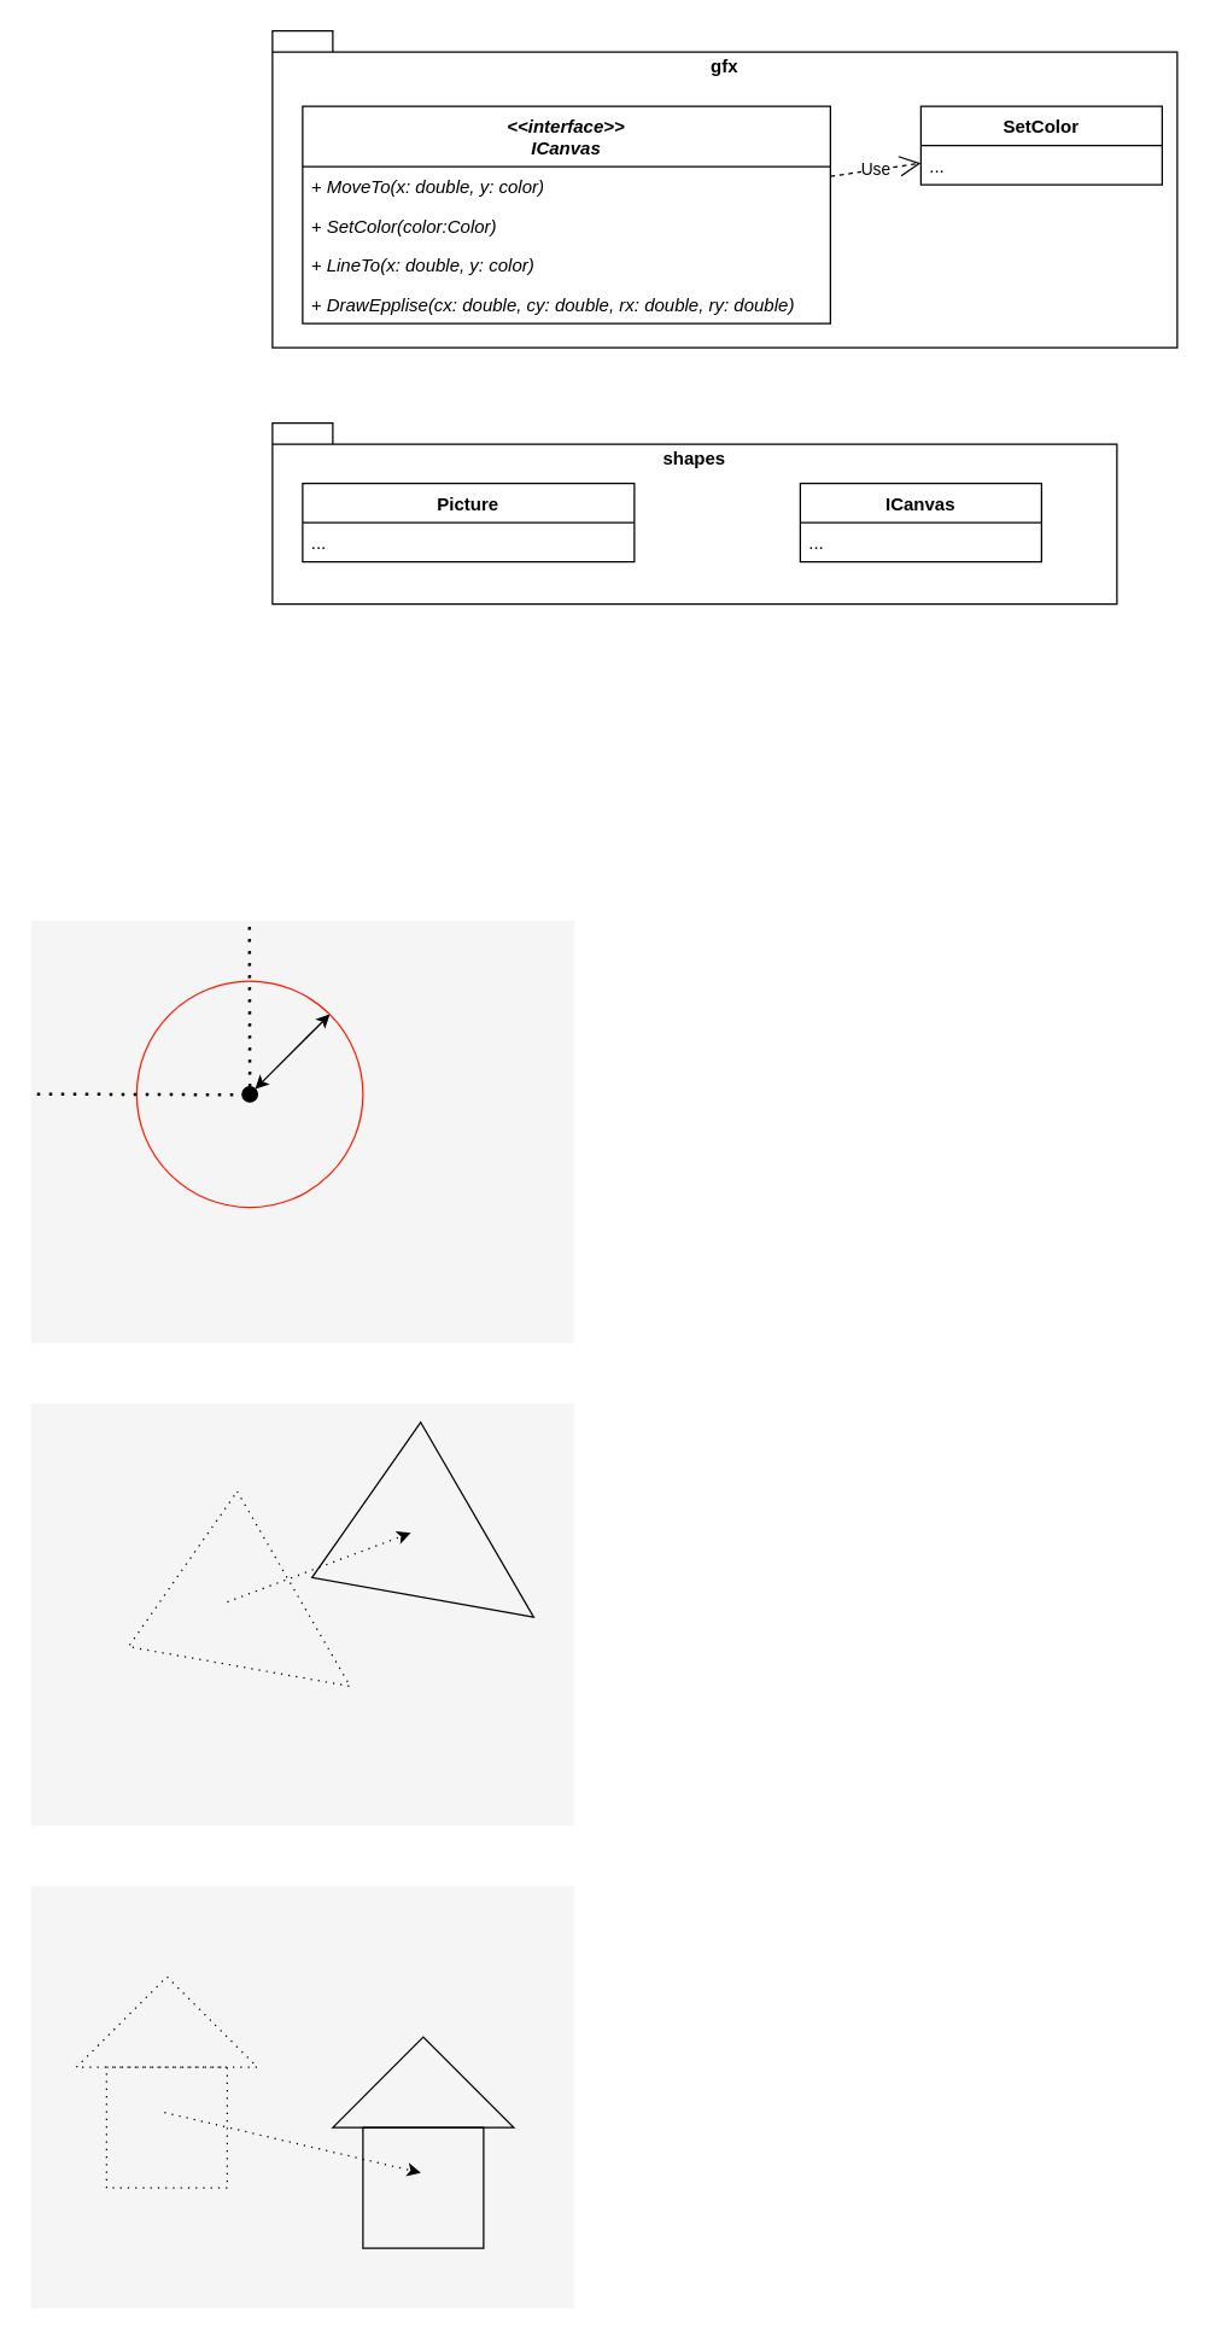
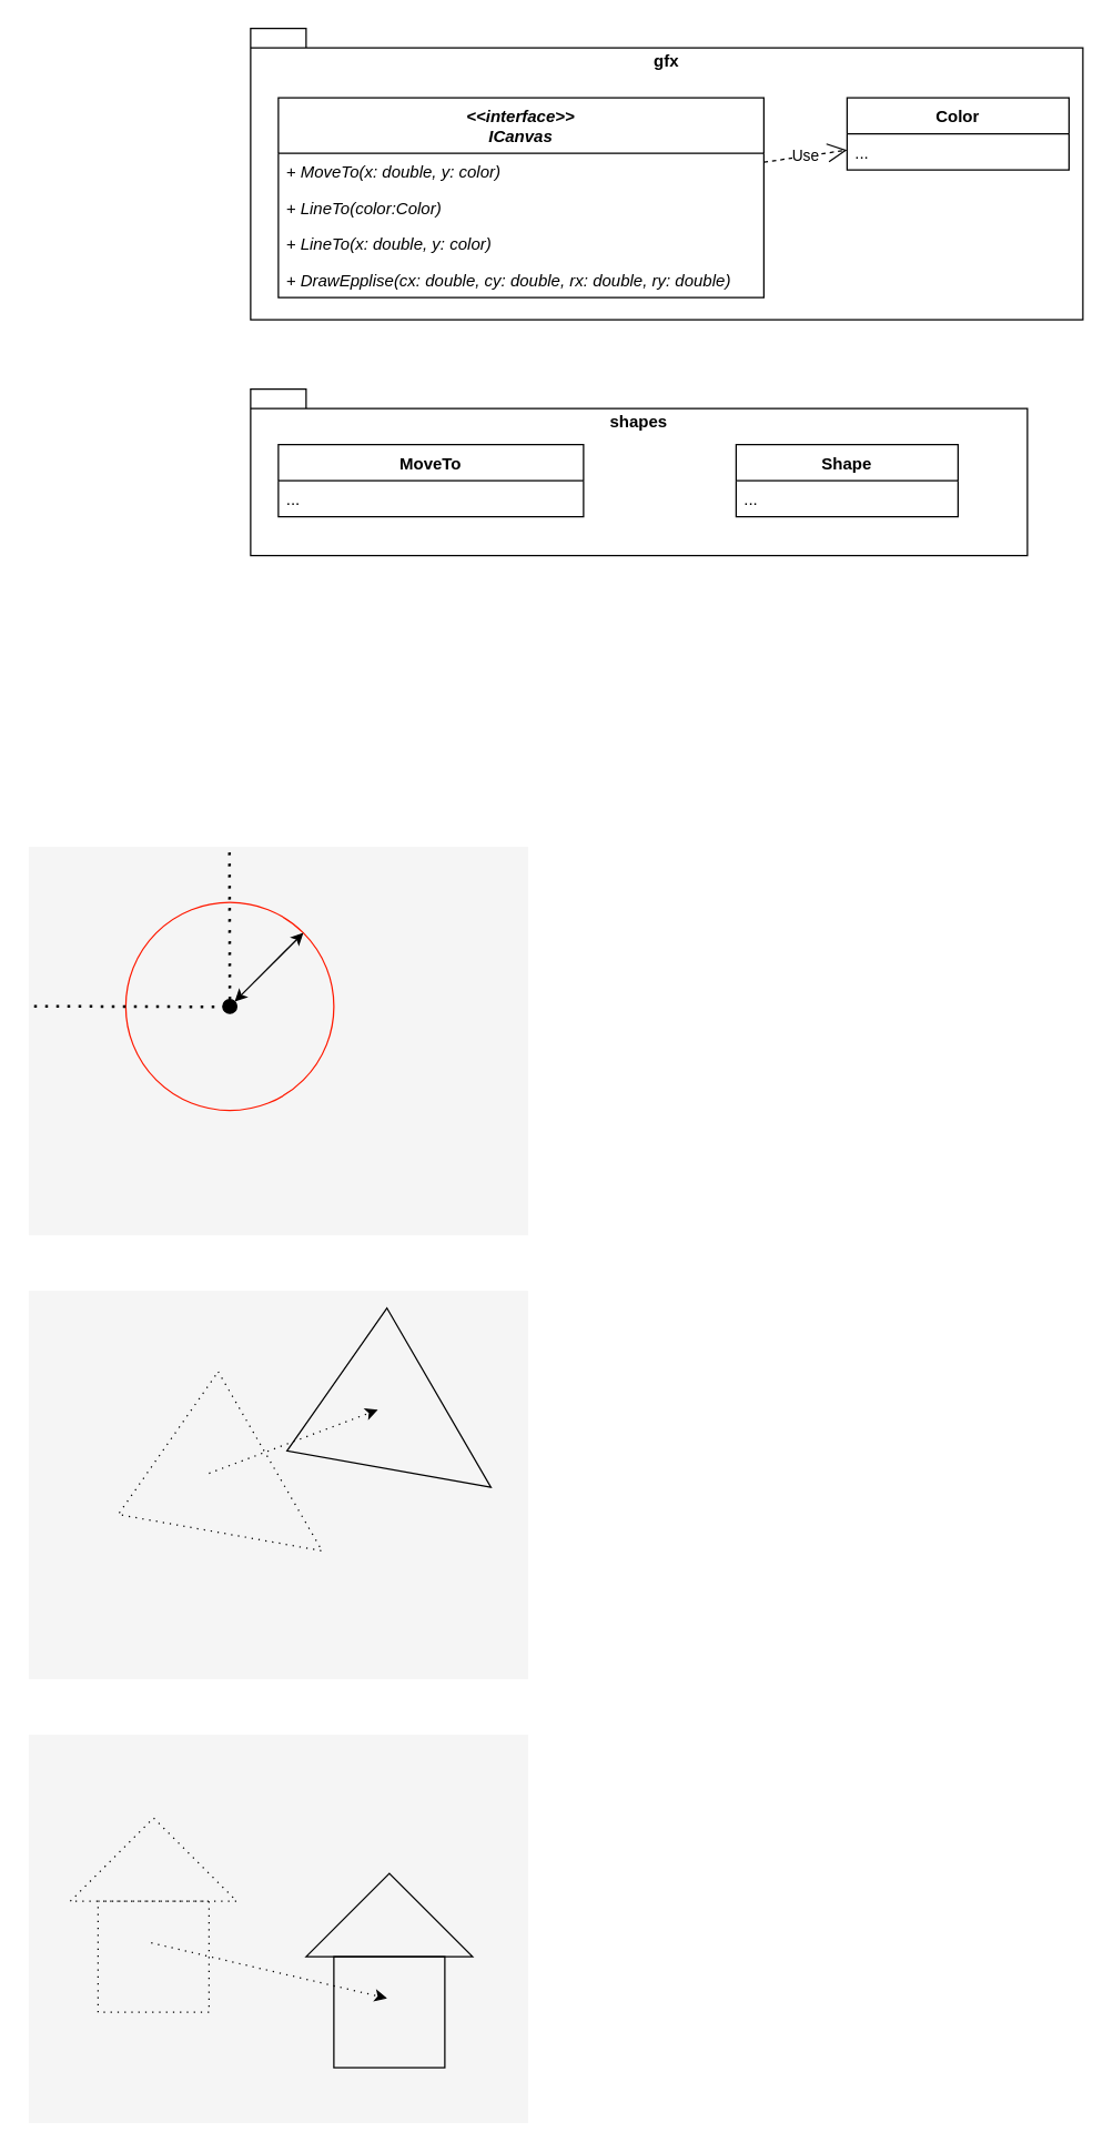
  <mxCell id="0" />
  <mxCell id="1" parent="0" />
  <mxCell id="2" value="" style="rounded=0;whiteSpace=wrap;html=1;fillColor=#f5f5f5;fontColor=#333333;strokeColor=none;" parent="1" vertex="1"><mxGeometry x="20" y="930" width="360" height="280" as="geometry" /></mxCell>
  <mxCell id="3" value="gfx" style="shape=folder;fontStyle=1;spacingTop=10;tabWidth=40;tabHeight=14;tabPosition=left;html=1;whiteSpace=wrap;verticalAlign=top;" parent="1" vertex="1"><mxGeometry x="180" y="20" width="600" height="210" as="geometry" /></mxCell>
  <mxCell id="4" value="&lt;&lt;interface&gt;&gt;&#10;ICanvas" style="swimlane;fontStyle=3;align=center;verticalAlign=top;childLayout=stackLayout;horizontal=1;startSize=40;horizontalStack=0;resizeParent=1;resizeParentMax=0;resizeLast=0;collapsible=1;marginBottom=0;" parent="1" vertex="1"><mxGeometry x="200" y="70" width="350" height="144" as="geometry" /></mxCell>
  <mxCell id="5" value="+ MoveTo(x: double, y: color)" style="text;strokeColor=none;fillColor=none;align=left;verticalAlign=top;spacingLeft=4;spacingRight=4;overflow=hidden;rotatable=0;points=[[0,0.5],[1,0.5]];portConstraint=eastwest;fontStyle=2" parent="4" vertex="1"><mxGeometry y="40" width="350" height="26" as="geometry" /></mxCell>
- <mxCell id="6" value="+ SetColor(color:Color)" style="text;strokeColor=none;fillColor=none;align=left;verticalAlign=top;spacingLeft=4;spacingRight=4;overflow=hidden;rotatable=0;points=[[0,0.5],[1,0.5]];portConstraint=eastwest;fontStyle=2" parent="4" vertex="1"><mxGeometry y="66" width="350" height="26" as="geometry" /></mxCell>
+ <mxCell id="6" value="+ LineTo(color:Color)" style="text;strokeColor=none;fillColor=none;align=left;verticalAlign=top;spacingLeft=4;spacingRight=4;overflow=hidden;rotatable=0;points=[[0,0.5],[1,0.5]];portConstraint=eastwest;fontStyle=2" parent="4" vertex="1"><mxGeometry y="66" width="350" height="26" as="geometry" /></mxCell>
  <mxCell id="7" value="+ LineTo(x: double, y: color)" style="text;strokeColor=none;fillColor=none;align=left;verticalAlign=top;spacingLeft=4;spacingRight=4;overflow=hidden;rotatable=0;points=[[0,0.5],[1,0.5]];portConstraint=eastwest;fontStyle=2" parent="4" vertex="1"><mxGeometry y="92" width="350" height="26" as="geometry" /></mxCell>
  <mxCell id="8" value="+ DrawEpplise(cx: double, cy: double, rx: double, ry: double)" style="text;strokeColor=none;fillColor=none;align=left;verticalAlign=top;spacingLeft=4;spacingRight=4;overflow=hidden;rotatable=0;points=[[0,0.5],[1,0.5]];portConstraint=eastwest;fontStyle=2" parent="4" vertex="1"><mxGeometry y="118" width="350" height="26" as="geometry" /></mxCell>
- <mxCell id="9" value="SetColor" style="swimlane;fontStyle=1;align=center;verticalAlign=top;childLayout=stackLayout;horizontal=1;startSize=26;horizontalStack=0;resizeParent=1;resizeParentMax=0;resizeLast=0;collapsible=1;marginBottom=0;" parent="1" vertex="1"><mxGeometry x="610" y="70" width="160" height="52" as="geometry" /></mxCell>
+ <mxCell id="9" value="Color" style="swimlane;fontStyle=1;align=center;verticalAlign=top;childLayout=stackLayout;horizontal=1;startSize=26;horizontalStack=0;resizeParent=1;resizeParentMax=0;resizeLast=0;collapsible=1;marginBottom=0;" parent="1" vertex="1"><mxGeometry x="610" y="70" width="160" height="52" as="geometry" /></mxCell>
  <mxCell id="10" value="..." style="text;strokeColor=none;fillColor=none;align=left;verticalAlign=top;spacingLeft=4;spacingRight=4;overflow=hidden;rotatable=0;points=[[0,0.5],[1,0.5]];portConstraint=eastwest;" parent="9" vertex="1"><mxGeometry y="26" width="160" height="26" as="geometry" /></mxCell>
  <mxCell id="11" value="Use" style="endArrow=open;endSize=12;dashed=1;html=1;rounded=0;" parent="1" source="4" target="9" edge="1"><mxGeometry width="160" relative="1" as="geometry"><mxPoint x="150" y="250" as="sourcePoint" /><mxPoint x="310" y="250" as="targetPoint" /></mxGeometry></mxCell>
  <mxCell id="12" value="shapes" style="shape=folder;fontStyle=1;spacingTop=10;tabWidth=40;tabHeight=14;tabPosition=left;html=1;whiteSpace=wrap;verticalAlign=top;" parent="1" vertex="1"><mxGeometry x="180" y="280" width="560" height="120" as="geometry" /></mxCell>
- <mxCell id="13" value="ICanvas" style="swimlane;fontStyle=1;align=center;verticalAlign=top;childLayout=stackLayout;horizontal=1;startSize=26;horizontalStack=0;resizeParent=1;resizeParentMax=0;resizeLast=0;collapsible=1;marginBottom=0;" parent="1" vertex="1"><mxGeometry x="530" y="320" width="160" height="52" as="geometry" /></mxCell>
+ <mxCell id="13" value="Shape" style="swimlane;fontStyle=1;align=center;verticalAlign=top;childLayout=stackLayout;horizontal=1;startSize=26;horizontalStack=0;resizeParent=1;resizeParentMax=0;resizeLast=0;collapsible=1;marginBottom=0;" parent="1" vertex="1"><mxGeometry x="530" y="320" width="160" height="52" as="geometry" /></mxCell>
  <mxCell id="14" value="..." style="text;strokeColor=none;fillColor=none;align=left;verticalAlign=top;spacingLeft=4;spacingRight=4;overflow=hidden;rotatable=0;points=[[0,0.5],[1,0.5]];portConstraint=eastwest;" vertex="1" parent="13"><mxGeometry y="26" width="160" height="26" as="geometry" /></mxCell>
  <mxCell id="15" value="" style="rounded=0;whiteSpace=wrap;html=1;fillColor=#f5f5f5;fontColor=#333333;strokeColor=none;" parent="1" vertex="1"><mxGeometry x="20" y="610" width="360" height="280" as="geometry" /></mxCell>
  <mxCell id="16" value="" style="ellipse;whiteSpace=wrap;html=1;aspect=fixed;fillColor=none;strokeColor=#FF1900;" parent="1" vertex="1"><mxGeometry x="90" y="650" width="150" height="150" as="geometry" /></mxCell>
  <mxCell id="17" value="" style="ellipse;whiteSpace=wrap;html=1;aspect=fixed;fillColor=#000000;" parent="1" vertex="1"><mxGeometry x="160" y="720" width="10" height="10" as="geometry" /></mxCell>
  <mxCell id="18" value="" style="endArrow=classic;startArrow=classic;html=1;rounded=0;entryX=1;entryY=0;entryDx=0;entryDy=0;" parent="1" source="17" target="16" edge="1"><mxGeometry width="50" height="50" relative="1" as="geometry"><mxPoint x="150" y="730" as="sourcePoint" /><mxPoint x="200" y="680" as="targetPoint" /></mxGeometry></mxCell>
  <mxCell id="19" value="" style="endArrow=none;dashed=1;html=1;dashPattern=1 3;strokeWidth=2;rounded=0;entryX=0.402;entryY=0.004;entryDx=0;entryDy=0;entryPerimeter=0;" parent="1" source="17" target="15" edge="1"><mxGeometry width="50" height="50" relative="1" as="geometry"><mxPoint x="420" y="720" as="sourcePoint" /><mxPoint x="400" y="610" as="targetPoint" /></mxGeometry></mxCell>
  <mxCell id="20" value="" style="endArrow=none;dashed=1;html=1;dashPattern=1 3;strokeWidth=2;rounded=0;exitX=0.189;exitY=0.535;exitDx=0;exitDy=0;exitPerimeter=0;" parent="1" source="17" edge="1"><mxGeometry width="50" height="50" relative="1" as="geometry"><mxPoint x="160" y="724.8" as="sourcePoint" /><mxPoint x="20" y="724.8" as="targetPoint" /></mxGeometry></mxCell>
  <mxCell id="21" value="" style="triangle;whiteSpace=wrap;html=1;rotation=35;fillColor=none;dashed=1;dashPattern=1 4;" parent="1" vertex="1"><mxGeometry x="108.31" y="1015.77" width="135.48" height="125.66" as="geometry" /></mxCell>
  <mxCell id="22" value="" style="triangle;whiteSpace=wrap;html=1;rotation=35;fillColor=none;" parent="1" vertex="1"><mxGeometry x="230" y="970" width="135.48" height="125.66" as="geometry" /></mxCell>
  <mxCell id="23" value="" style="endArrow=classic;html=1;rounded=0;entryX=1;entryY=0.5;entryDx=0;entryDy=0;exitX=1;exitY=0.5;exitDx=0;exitDy=0;dashed=1;dashPattern=1 4;" parent="1" edge="1"><mxGeometry width="50" height="50" relative="1" as="geometry"><mxPoint x="149.999" y="1061.544" as="sourcePoint" /><mxPoint x="271.689" y="1015.774" as="targetPoint" /></mxGeometry></mxCell>
  <mxCell id="24" value="" style="rounded=0;whiteSpace=wrap;html=1;fillColor=#f5f5f5;fontColor=#333333;strokeColor=none;" parent="1" vertex="1"><mxGeometry x="20" y="1250" width="360" height="280" as="geometry" /></mxCell>
  <mxCell id="25" value="" style="whiteSpace=wrap;html=1;aspect=fixed;fillColor=none;dashed=1;dashPattern=1 4;" parent="1" vertex="1"><mxGeometry x="70" y="1370" width="80" height="80" as="geometry" /></mxCell>
  <mxCell id="26" value="" style="triangle;whiteSpace=wrap;html=1;rotation=-90;fillColor=none;dashed=1;dashPattern=1 4;" parent="1" vertex="1"><mxGeometry x="80" y="1280" width="60" height="120" as="geometry" /></mxCell>
  <mxCell id="27" value="" style="whiteSpace=wrap;html=1;aspect=fixed;fillColor=none;" parent="1" vertex="1"><mxGeometry x="240" y="1410" width="80" height="80" as="geometry" /></mxCell>
  <mxCell id="28" value="" style="triangle;whiteSpace=wrap;html=1;rotation=-90;fillColor=none;" parent="1" vertex="1"><mxGeometry x="250" y="1320" width="60" height="120" as="geometry" /></mxCell>
  <mxCell id="29" value="" style="endArrow=classic;html=1;rounded=0;entryX=0;entryY=1;entryDx=0;entryDy=0;exitX=0;exitY=1;exitDx=0;exitDy=0;dashed=1;dashPattern=1 4;" parent="1" edge="1"><mxGeometry width="50" height="50" relative="1" as="geometry"><mxPoint x="108.31" y="1400" as="sourcePoint" /><mxPoint x="278.31" y="1440" as="targetPoint" /></mxGeometry></mxCell>
- <mxCell id="30" value="Picture" style="swimlane;fontStyle=1;align=center;verticalAlign=top;childLayout=stackLayout;horizontal=1;startSize=26;horizontalStack=0;resizeParent=1;resizeParentMax=0;resizeLast=0;collapsible=1;marginBottom=0;" vertex="1" parent="1"><mxGeometry x="200" y="320" width="220" height="52" as="geometry" /></mxCell>
+ <mxCell id="30" value="MoveTo" style="swimlane;fontStyle=1;align=center;verticalAlign=top;childLayout=stackLayout;horizontal=1;startSize=26;horizontalStack=0;resizeParent=1;resizeParentMax=0;resizeLast=0;collapsible=1;marginBottom=0;" vertex="1" parent="1"><mxGeometry x="200" y="320" width="220" height="52" as="geometry" /></mxCell>
  <mxCell id="31" value="..." style="text;strokeColor=none;fillColor=none;align=left;verticalAlign=top;spacingLeft=4;spacingRight=4;overflow=hidden;rotatable=0;points=[[0,0.5],[1,0.5]];portConstraint=eastwest;" vertex="1" parent="30"><mxGeometry y="26" width="220" height="26" as="geometry" /></mxCell>
